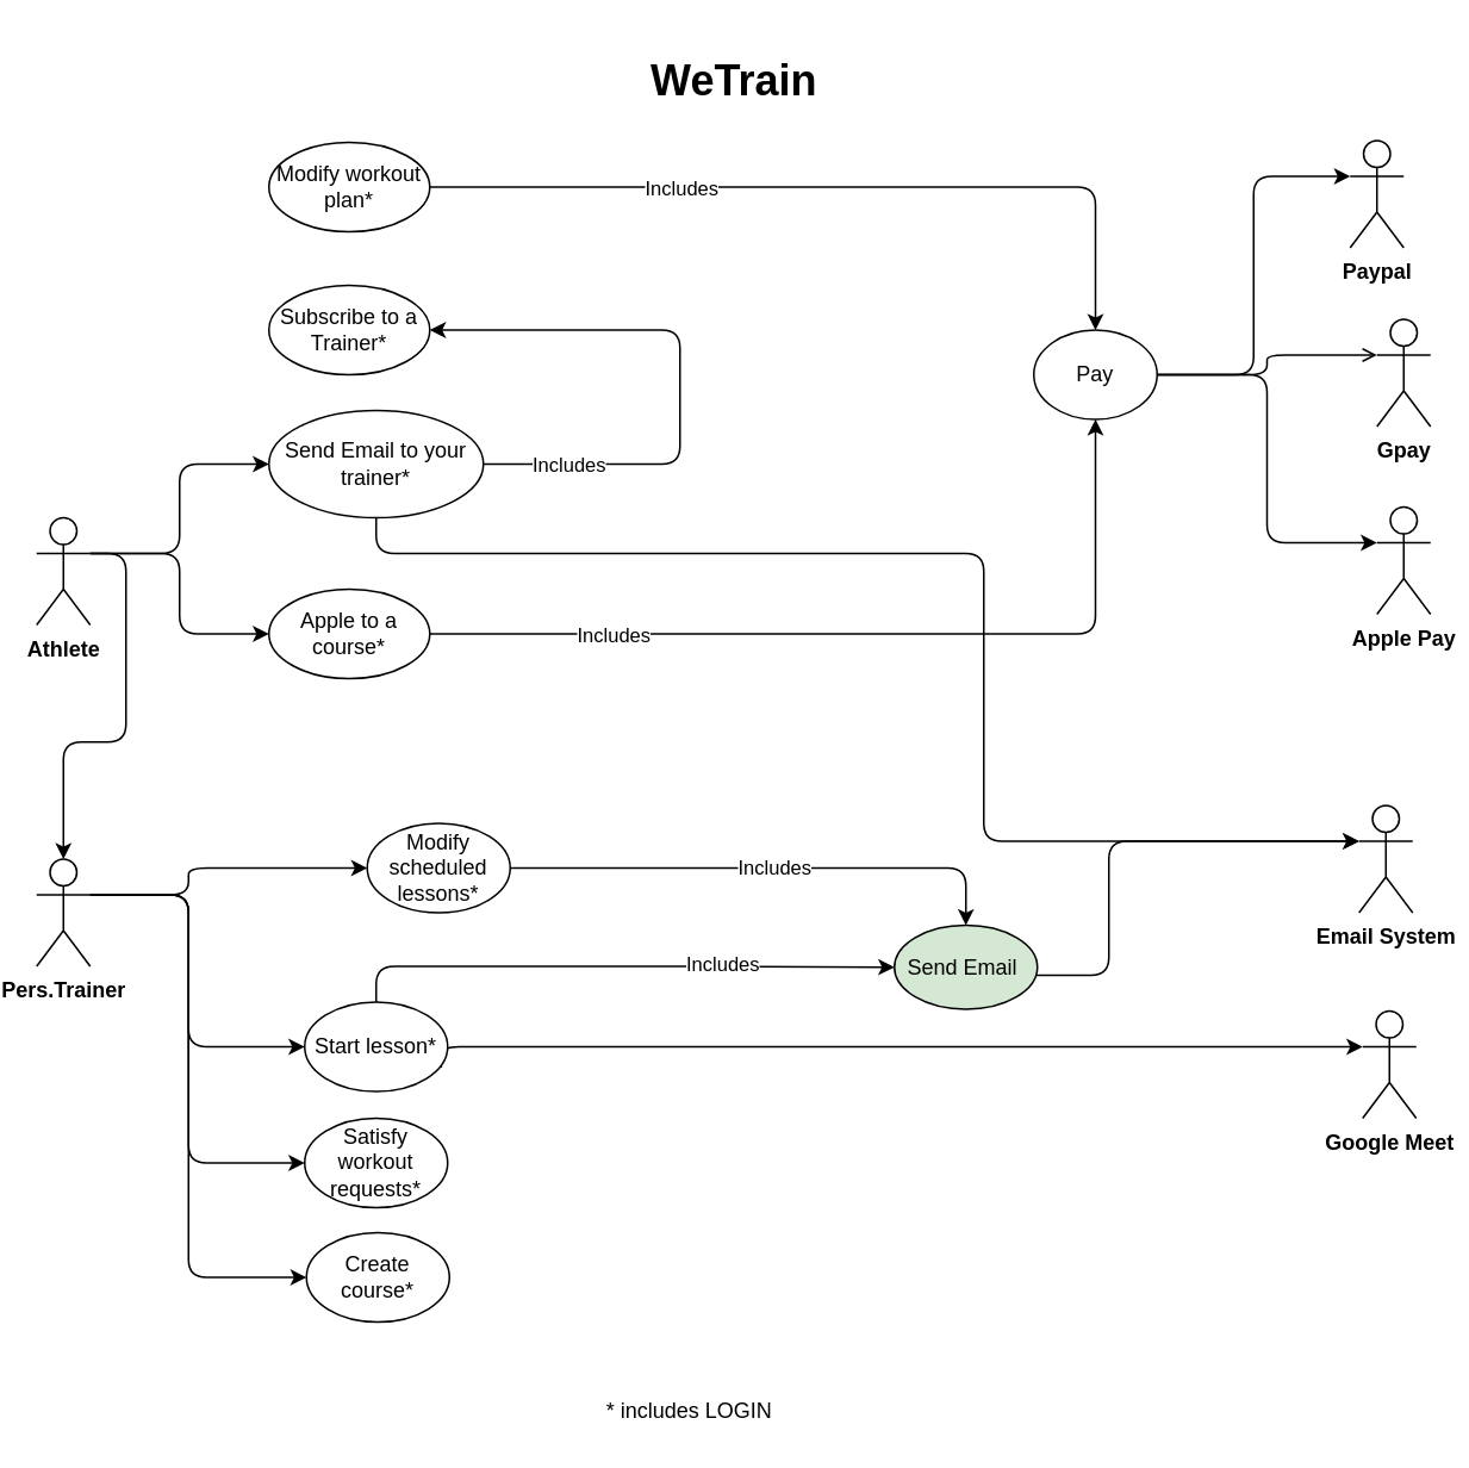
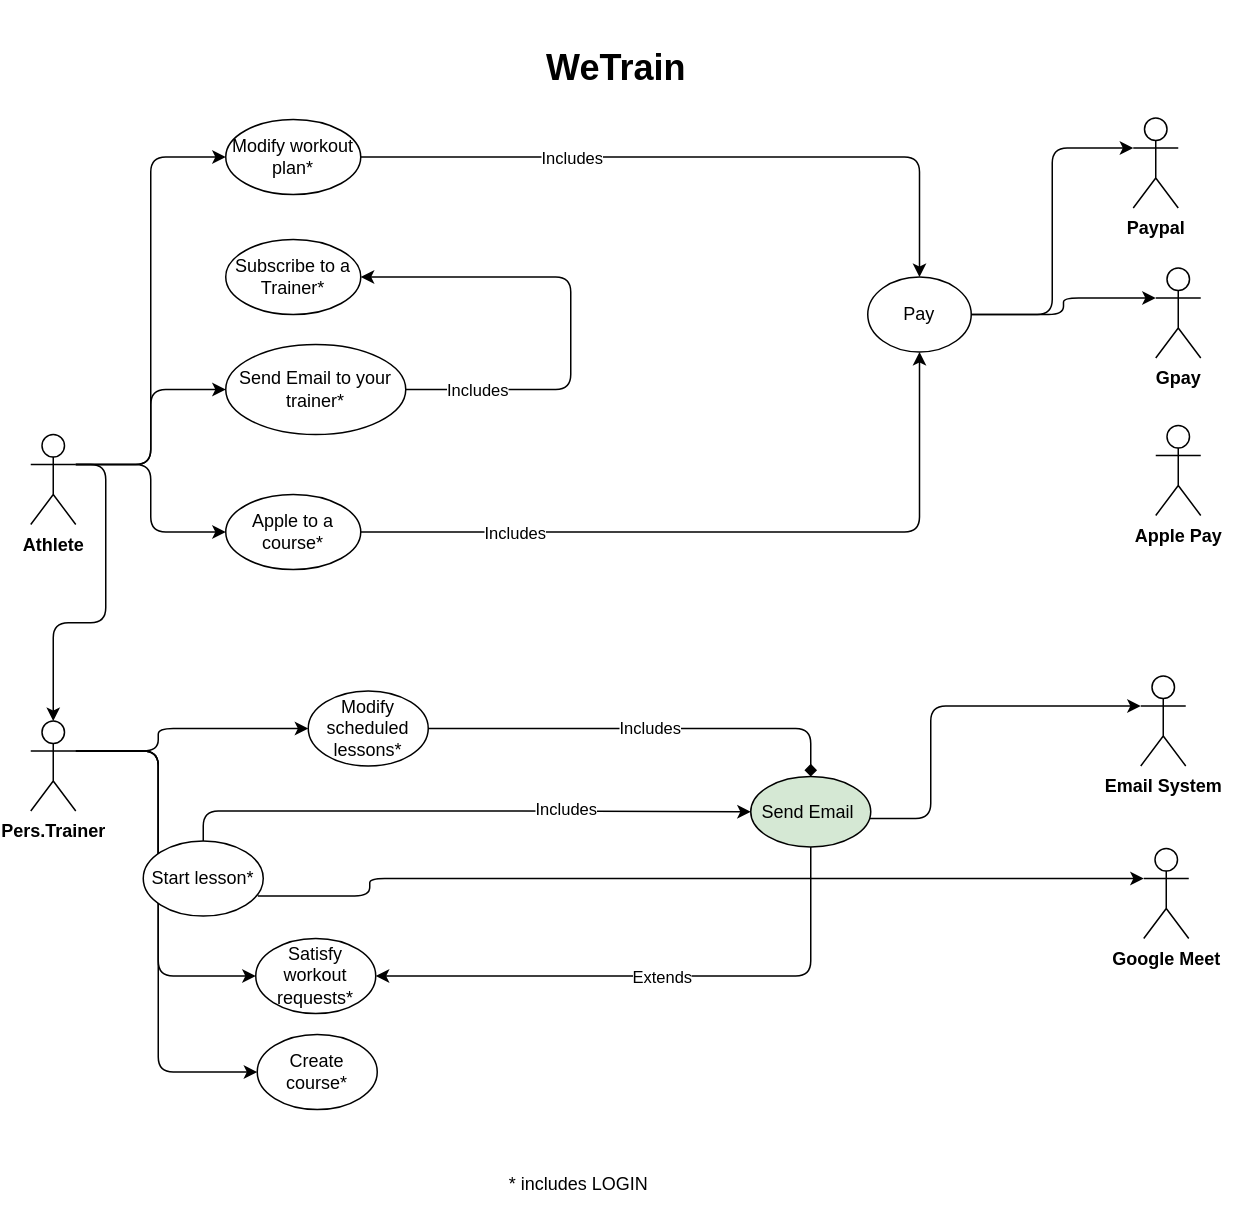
  <mxCell id="0" />
  <mxCell id="1" parent="0" />
+ <mxCell id="2" style="edgeStyle=orthogonalEdgeStyle;rounded=1;orthogonalLoop=1;jettySize=auto;html=1;exitX=1;exitY=0.333;exitDx=0;exitDy=0;exitPerimeter=0;entryX=0;entryY=0.5;entryDx=0;entryDy=0;" edge="1" parent="1" source="6" target="30"><mxGeometry relative="1" as="geometry" /></mxCell>
  <mxCell id="3" style="edgeStyle=orthogonalEdgeStyle;rounded=1;orthogonalLoop=1;jettySize=auto;html=1;exitX=1;exitY=0.333;exitDx=0;exitDy=0;exitPerimeter=0;entryX=0;entryY=0.5;entryDx=0;entryDy=0;" edge="1" parent="1" source="6" target="27"><mxGeometry relative="1" as="geometry" /></mxCell>
  <mxCell id="4" style="edgeStyle=orthogonalEdgeStyle;rounded=1;orthogonalLoop=1;jettySize=auto;html=1;exitX=1;exitY=0.333;exitDx=0;exitDy=0;exitPerimeter=0;entryX=0;entryY=0.5;entryDx=0;entryDy=0;" edge="1" parent="1" source="6" target="43"><mxGeometry relative="1" as="geometry" /></mxCell>
  <mxCell id="5" style="edgeStyle=orthogonalEdgeStyle;rounded=1;orthogonalLoop=1;jettySize=auto;html=1;exitX=1;exitY=0.333;exitDx=0;exitDy=0;exitPerimeter=0;" edge="1" parent="1" source="6" target="11"><mxGeometry relative="1" as="geometry" /></mxCell>
  <mxCell id="6" value="&lt;b&gt;Athlete&lt;/b&gt;" style="shape=umlActor;verticalLabelPosition=bottom;verticalAlign=top;html=1;outlineConnect=0;rounded=1;" vertex="1" parent="1"><mxGeometry x="20" y="289" width="30" height="60" as="geometry" /></mxCell>
  <mxCell id="7" style="edgeStyle=orthogonalEdgeStyle;rounded=1;orthogonalLoop=1;jettySize=auto;html=1;exitX=1;exitY=0.333;exitDx=0;exitDy=0;exitPerimeter=0;entryX=0;entryY=0.5;entryDx=0;entryDy=0;entryPerimeter=0;" edge="1" parent="1" source="11" target="18"><mxGeometry relative="1" as="geometry"><mxPoint x="45" y="500" as="sourcePoint" /><mxPoint x="165" y="485" as="targetPoint" /><Array as="points"><mxPoint x="105" y="500" /><mxPoint x="105" y="485" /></Array></mxGeometry></mxCell>
  <mxCell id="8" style="edgeStyle=orthogonalEdgeStyle;rounded=1;orthogonalLoop=1;jettySize=auto;html=1;exitX=1;exitY=0.333;exitDx=0;exitDy=0;exitPerimeter=0;entryX=0;entryY=0.5;entryDx=0;entryDy=0;" edge="1" parent="1" source="11" target="21"><mxGeometry relative="1" as="geometry"><mxPoint x="45" y="500" as="sourcePoint" /><mxPoint x="170" y="585" as="targetPoint" /><Array as="points"><mxPoint x="105" y="500" /><mxPoint x="105" y="585" /></Array></mxGeometry></mxCell>
  <mxCell id="9" style="edgeStyle=orthogonalEdgeStyle;rounded=1;orthogonalLoop=1;jettySize=auto;html=1;entryX=0;entryY=0.5;entryDx=0;entryDy=0;exitX=1;exitY=0.333;exitDx=0;exitDy=0;exitPerimeter=0;" edge="1" parent="1" source="11" target="31"><mxGeometry relative="1" as="geometry"><mxPoint x="35" y="500" as="sourcePoint" /><mxPoint x="170" y="745" as="targetPoint" /><Array as="points"><mxPoint x="105" y="500" /><mxPoint x="105" y="650" /></Array></mxGeometry></mxCell>
  <mxCell id="10" style="edgeStyle=orthogonalEdgeStyle;rounded=1;orthogonalLoop=1;jettySize=auto;html=1;exitX=1;exitY=0.333;exitDx=0;exitDy=0;exitPerimeter=0;entryX=0;entryY=0.5;entryDx=0;entryDy=0;" edge="1" parent="1" source="11" target="38"><mxGeometry relative="1" as="geometry"><mxPoint x="34" y="500" as="sourcePoint" /><mxPoint x="169" y="785" as="targetPoint" /><Array as="points"><mxPoint x="105" y="500" /><mxPoint x="105" y="714" /></Array></mxGeometry></mxCell>
  <mxCell id="11" value="&lt;b&gt;Pers.Trainer&lt;/b&gt;" style="shape=umlActor;verticalLabelPosition=bottom;verticalAlign=top;html=1;outlineConnect=0;rounded=1;" vertex="1" parent="1"><mxGeometry x="20" y="480" width="30" height="60" as="geometry" /></mxCell>
  <mxCell id="12" value="&lt;b&gt;Paypal&lt;/b&gt;" style="shape=umlActor;verticalLabelPosition=bottom;verticalAlign=top;html=1;outlineConnect=0;rounded=1;" vertex="1" parent="1"><mxGeometry x="755" y="78" width="30" height="60" as="geometry" /></mxCell>
  <mxCell id="13" value="&lt;b&gt;Gpay&lt;/b&gt;" style="shape=umlActor;verticalLabelPosition=bottom;verticalAlign=top;html=1;outlineConnect=0;rounded=1;" vertex="1" parent="1"><mxGeometry x="770" y="178" width="30" height="60" as="geometry" /></mxCell>
  <mxCell id="14" value="&lt;h1&gt;WeTrain&lt;/h1&gt;" style="text;html=1;align=center;verticalAlign=middle;resizable=0;points=[];autosize=1;strokeColor=none;fillColor=none;rounded=1;" vertex="1" parent="1"><mxGeometry x="355" y="20" width="110" height="50" as="geometry" /></mxCell>
  <mxCell id="15" style="edgeStyle=orthogonalEdgeStyle;rounded=1;orthogonalLoop=1;jettySize=auto;html=1;exitX=0.955;exitY=0.732;exitDx=0;exitDy=0;entryX=0;entryY=0.333;entryDx=0;entryDy=0;entryPerimeter=0;exitPerimeter=0;" edge="1" parent="1" source="21" target="37"><mxGeometry relative="1" as="geometry"><Array as="points"><mxPoint x="246" y="585" /></Array></mxGeometry></mxCell>
- <mxCell id="16" style="edgeStyle=orthogonalEdgeStyle;rounded=1;orthogonalLoop=1;jettySize=auto;html=1;exitX=1;exitY=0.5;exitDx=0;exitDy=0;entryX=0.5;entryY=0;entryDx=0;entryDy=0;" edge="1" parent="1" source="18" target="23"><mxGeometry relative="1" as="geometry" /></mxCell>
+ <mxCell id="16" style="edgeStyle=orthogonalEdgeStyle;rounded=1;orthogonalLoop=1;jettySize=auto;html=1;exitX=1;exitY=0.5;exitDx=0;exitDy=0;entryX=0.5;entryY=0;entryDx=0;entryDy=0;endArrow=diamond;" edge="1" parent="1" source="18" target="23"><mxGeometry relative="1" as="geometry" /></mxCell>
  <mxCell id="17" value="Includes" style="edgeLabel;html=1;align=center;verticalAlign=middle;resizable=0;points=[];rounded=1;" vertex="1" connectable="0" parent="16"><mxGeometry x="0.023" y="-1" relative="1" as="geometry"><mxPoint y="-2" as="offset" /></mxGeometry></mxCell>
  <mxCell id="18" value="Modify scheduled lessons*" style="ellipse;whiteSpace=wrap;html=1;rounded=1;" vertex="1" parent="1"><mxGeometry x="205" y="460" width="80" height="50" as="geometry" /></mxCell>
  <mxCell id="19" style="edgeStyle=orthogonalEdgeStyle;rounded=1;orthogonalLoop=1;jettySize=auto;html=1;exitX=0.5;exitY=0;exitDx=0;exitDy=0;entryX=0;entryY=0.5;entryDx=0;entryDy=0;" edge="1" parent="1" source="21" target="23"><mxGeometry relative="1" as="geometry" /></mxCell>
  <mxCell id="20" value="Includes" style="edgeLabel;html=1;align=center;verticalAlign=middle;resizable=0;points=[];rounded=1;" vertex="1" connectable="0" parent="19"><mxGeometry x="0.294" y="3" relative="1" as="geometry"><mxPoint x="13" y="1" as="offset" /></mxGeometry></mxCell>
- <mxCell id="21" value="Start lesson*" style="ellipse;whiteSpace=wrap;html=1;rounded=1;" vertex="1" parent="1"><mxGeometry x="170" y="560" width="80" height="50" as="geometry" /></mxCell>
+ <mxCell id="21" value="Start lesson*" style="ellipse;whiteSpace=wrap;html=1;rounded=1;" vertex="1" parent="1"><mxGeometry x="95" y="560" width="80" height="50" as="geometry" /></mxCell>
  <mxCell id="22" style="edgeStyle=orthogonalEdgeStyle;rounded=1;orthogonalLoop=1;jettySize=auto;html=1;entryX=0;entryY=0.333;entryDx=0;entryDy=0;entryPerimeter=0;" edge="1" parent="1" source="23" target="40"><mxGeometry relative="1" as="geometry"><Array as="points"><mxPoint x="620" y="545" /><mxPoint x="620" y="470" /></Array></mxGeometry></mxCell>
  <mxCell id="23" value="Send Email&amp;nbsp;" style="ellipse;whiteSpace=wrap;html=1;rounded=1;fillColor=#d5e8d4;" vertex="1" parent="1"><mxGeometry x="500" y="517" width="80" height="47" as="geometry" /></mxCell>
  <mxCell id="24" style="edgeStyle=orthogonalEdgeStyle;rounded=1;orthogonalLoop=1;jettySize=auto;html=1;entryX=1;entryY=0.5;entryDx=0;entryDy=0;exitX=1;exitY=0.5;exitDx=0;exitDy=0;" edge="1" parent="1" source="27" target="46"><mxGeometry relative="1" as="geometry"><mxPoint x="470" y="179" as="targetPoint" /><Array as="points"><mxPoint x="380" y="259" /><mxPoint x="380" y="184" /></Array></mxGeometry></mxCell>
  <mxCell id="25" value="Includes" style="edgeLabel;html=1;align=center;verticalAlign=middle;resizable=0;points=[];rounded=1;" vertex="1" connectable="0" parent="24"><mxGeometry x="-0.612" y="1" relative="1" as="geometry"><mxPoint x="-16" y="1" as="offset" /></mxGeometry></mxCell>
- <mxCell id="26" style="edgeStyle=orthogonalEdgeStyle;rounded=1;orthogonalLoop=1;jettySize=auto;html=1;exitX=0.5;exitY=1;exitDx=0;exitDy=0;entryX=0;entryY=0.333;entryDx=0;entryDy=0;entryPerimeter=0;" edge="1" parent="1" source="27" target="40"><mxGeometry relative="1" as="geometry"><Array as="points"><mxPoint x="210" y="309" /><mxPoint x="550" y="309" /><mxPoint x="550" y="470" /></Array></mxGeometry></mxCell>
  <mxCell id="27" value="Send Email to your trainer*" style="ellipse;whiteSpace=wrap;html=1;rounded=1;" vertex="1" parent="1"><mxGeometry x="150" y="229" width="120" height="60" as="geometry" /></mxCell>
  <mxCell id="28" style="edgeStyle=orthogonalEdgeStyle;rounded=1;orthogonalLoop=1;jettySize=auto;html=1;exitX=1;exitY=0.5;exitDx=0;exitDy=0;entryX=0.5;entryY=0;entryDx=0;entryDy=0;" edge="1" parent="1" source="30" target="35"><mxGeometry relative="1" as="geometry"><Array as="points"><mxPoint x="613" y="104" /></Array><mxPoint x="470" y="129" as="targetPoint" /></mxGeometry></mxCell>
  <mxCell id="29" value="Includes" style="edgeLabel;html=1;align=center;verticalAlign=middle;resizable=0;points=[];rounded=1;" vertex="1" connectable="0" parent="28"><mxGeometry x="-0.756" relative="1" as="geometry"><mxPoint x="85" as="offset" /></mxGeometry></mxCell>
  <mxCell id="30" value="Modify workout plan*" style="ellipse;whiteSpace=wrap;html=1;rounded=1;" vertex="1" parent="1"><mxGeometry x="150" y="79" width="90" height="50" as="geometry" /></mxCell>
  <mxCell id="31" value="Satisfy workout requests*" style="ellipse;whiteSpace=wrap;html=1;rounded=1;" vertex="1" parent="1"><mxGeometry x="170" y="625" width="80" height="50" as="geometry" /></mxCell>
  <mxCell id="32" style="edgeStyle=orthogonalEdgeStyle;rounded=1;orthogonalLoop=1;jettySize=auto;html=1;exitX=1;exitY=0.5;exitDx=0;exitDy=0;entryX=0;entryY=0.333;entryDx=0;entryDy=0;entryPerimeter=0;" edge="1" parent="1" source="35" target="12"><mxGeometry relative="1" as="geometry" /></mxCell>
- <mxCell id="33" style="edgeStyle=orthogonalEdgeStyle;rounded=1;orthogonalLoop=1;jettySize=auto;html=1;exitX=1;exitY=0.5;exitDx=0;exitDy=0;entryX=0;entryY=0.333;entryDx=0;entryDy=0;entryPerimeter=0;endArrow=open;" edge="1" parent="1" source="35" target="13"><mxGeometry relative="1" as="geometry" /></mxCell>
- <mxCell id="34" style="edgeStyle=orthogonalEdgeStyle;rounded=1;orthogonalLoop=1;jettySize=auto;html=1;exitX=1;exitY=0.5;exitDx=0;exitDy=0;entryX=0;entryY=0.333;entryDx=0;entryDy=0;entryPerimeter=0;" edge="1" parent="1" source="35" target="36"><mxGeometry relative="1" as="geometry" /></mxCell>
+ <mxCell id="33" style="edgeStyle=orthogonalEdgeStyle;rounded=1;orthogonalLoop=1;jettySize=auto;html=1;exitX=1;exitY=0.5;exitDx=0;exitDy=0;entryX=0;entryY=0.333;entryDx=0;entryDy=0;entryPerimeter=0;" edge="1" parent="1" source="35" target="13"><mxGeometry relative="1" as="geometry" /></mxCell>
  <mxCell id="35" value="Pay" style="ellipse;whiteSpace=wrap;html=1;rounded=1;" vertex="1" parent="1"><mxGeometry x="578" y="184" width="69" height="50" as="geometry" /></mxCell>
  <mxCell id="36" value="&lt;b&gt;Apple Pay&lt;/b&gt;" style="shape=umlActor;verticalLabelPosition=bottom;verticalAlign=top;html=1;outlineConnect=0;rounded=1;" vertex="1" parent="1"><mxGeometry x="770" y="283" width="30" height="60" as="geometry" /></mxCell>
  <mxCell id="37" value="&lt;b&gt;Google Meet&lt;br&gt;&lt;/b&gt;" style="shape=umlActor;verticalLabelPosition=bottom;verticalAlign=top;html=1;outlineConnect=0;rounded=1;" vertex="1" parent="1"><mxGeometry x="762" y="565" width="30" height="60" as="geometry" /></mxCell>
  <mxCell id="38" value="Create course*" style="ellipse;whiteSpace=wrap;html=1;rounded=1;" vertex="1" parent="1"><mxGeometry x="171" y="689" width="80" height="50" as="geometry" /></mxCell>
  <mxCell id="39" value="* includes LOGIN" style="text;html=1;align=center;verticalAlign=middle;resizable=0;points=[];autosize=1;strokeColor=none;fillColor=none;rounded=1;" vertex="1" parent="1"><mxGeometry x="330" y="779" width="110" height="20" as="geometry" /></mxCell>
  <mxCell id="40" value="&lt;b&gt;Email System&lt;br&gt;&lt;/b&gt;" style="shape=umlActor;verticalLabelPosition=bottom;verticalAlign=top;html=1;outlineConnect=0;rounded=1;" vertex="1" parent="1"><mxGeometry x="760" y="450" width="30" height="60" as="geometry" /></mxCell>
  <mxCell id="41" style="edgeStyle=orthogonalEdgeStyle;rounded=1;orthogonalLoop=1;jettySize=auto;html=1;entryX=0.5;entryY=1;entryDx=0;entryDy=0;" edge="1" parent="1" source="43" target="35"><mxGeometry relative="1" as="geometry" /></mxCell>
  <mxCell id="42" value="Includes" style="edgeLabel;html=1;align=center;verticalAlign=middle;resizable=0;points=[];rounded=1;" vertex="1" connectable="0" parent="41"><mxGeometry x="-0.587" y="-3" relative="1" as="geometry"><mxPoint y="-3" as="offset" /></mxGeometry></mxCell>
  <mxCell id="43" value="Apple to a course*" style="ellipse;whiteSpace=wrap;html=1;rounded=1;" vertex="1" parent="1"><mxGeometry x="150" y="329" width="90" height="50" as="geometry" /></mxCell>
+ <mxCell id="44" style="edgeStyle=orthogonalEdgeStyle;rounded=1;orthogonalLoop=1;jettySize=auto;html=1;exitX=0.5;exitY=1;exitDx=0;exitDy=0;entryX=1;entryY=0.5;entryDx=0;entryDy=0;" edge="1" parent="1" source="23" target="31"><mxGeometry relative="1" as="geometry" /></mxCell>
+ <mxCell id="45" value="Extends" style="edgeLabel;html=1;align=center;verticalAlign=middle;resizable=0;points=[];rounded=1;" vertex="1" connectable="0" parent="44"><mxGeometry x="-0.01" relative="1" as="geometry"><mxPoint as="offset" /></mxGeometry></mxCell>
  <mxCell id="46" value="Subscribe to a Trainer*" style="ellipse;whiteSpace=wrap;html=1;rounded=1;" vertex="1" parent="1"><mxGeometry x="150" y="159" width="90" height="50" as="geometry" /></mxCell>
